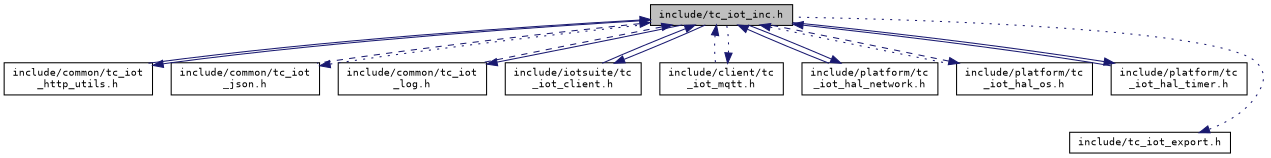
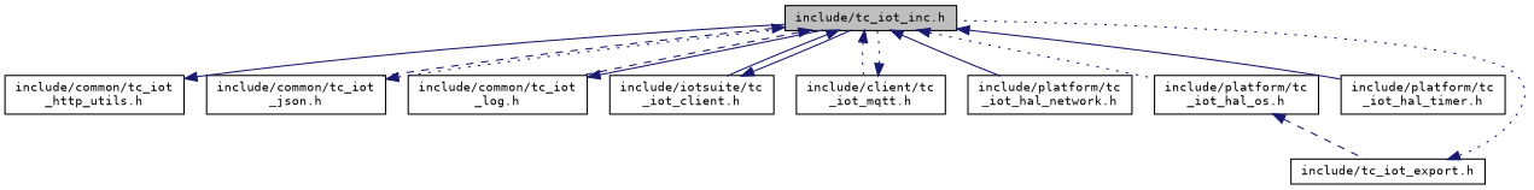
  digraph {
    fontname="DejaVu Sans Mono"
    node [color=black fillcolor=white fontname="DejaVu Sans Mono" fontsize=10 shape=record style=filled]
    edge [color=midnightblue dir=back fontname="DejaVu Sans Mono" fontsize=10 labelfontname=Helvetica labelfontsize=10 style=solid]
    n1 [fillcolor=grey75 fontcolor=black height=0.2 label="include/tc_iot_inc.h" width=0.4]
    n2 [height=0.2 label="include/common/tc_iot\l_http_utils.h" width=0.4]
    n3 [height=0.2 label="include/common/tc_iot\l_json.h" width=0.4]
    n4 [height=0.2 label="include/common/tc_iot\l_log.h" width=0.4]
    n5 [height=0.2 label="include/iotsuite/tc\l_iot_client.h" width=0.4]
    n6 [height=0.2 label="include/client/tc\l_iot_mqtt.h" width=0.4]
    n7 [height=0.2 label="include/platform/tc\l_iot_hal_network.h" width=0.4]
    n8 [height=0.2 label="include/platform/tc\l_iot_hal_os.h" width=0.4]
    n9 [height=0.2 label="include/platform/tc\l_iot_hal_timer.h" width=0.4]
    n10 [height=0.2 label="include/tc_iot_export.h" width=0.4]
-   n1 -> n2
    n1 -> n3 [style=dashed]
    n1 -> n4 [style=dashed]
    n1 -> n5
    n1 -> n6 [style=dotted]
    n1 -> n7
    n1 -> n8 [style=dotted]
    n1 -> n9
    n2 -> n1
    n3 -> n1 [style=dotted]
    n4 -> n1
    n5 -> n1
    n6 -> n1 [style=dotted]
-   n7 -> n1
-   n8 -> n1 [style=dashed]
-   n9 -> n1
+   n8 -> n10 [style=dashed]
    n10 -> n1 [style=dotted]
  }
